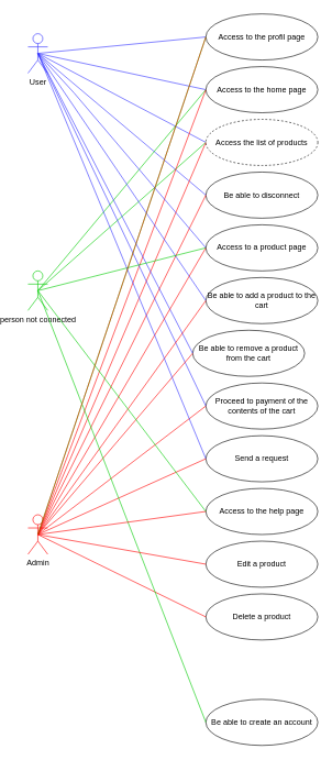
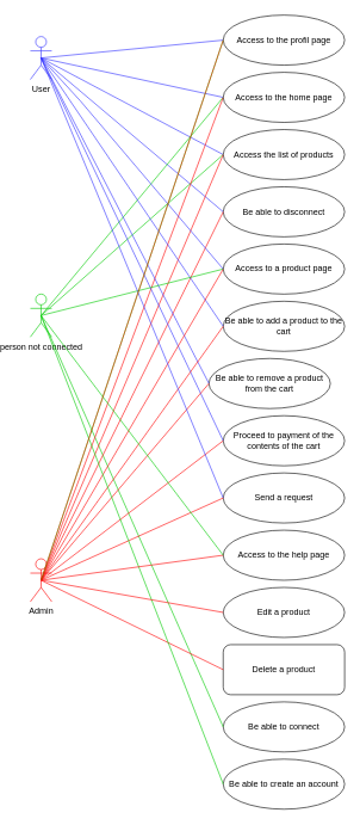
  <mxCell id="0" />
  <mxCell id="1" parent="0" />
  <mxCell id="2" value="User" style="shape=umlActor;verticalLabelPosition=bottom;verticalAlign=top;html=1;outlineConnect=0;fillColor=#FFFFFF;strokeColor=#3333FF;" parent="1" vertex="1"><mxGeometry x="20" y="50" width="30" height="60" as="geometry" /></mxCell>
  <mxCell id="3" value="Access to the home page" style="ellipse;whiteSpace=wrap;html=1;" parent="1" vertex="1"><mxGeometry x="290" y="100" width="170" height="70" as="geometry" /></mxCell>
- <mxCell id="4" value="Access the list of products" style="ellipse;whiteSpace=wrap;html=1;dashed=1;" parent="1" vertex="1"><mxGeometry x="290" y="180" width="170" height="70" as="geometry" /></mxCell>
+ <mxCell id="4" value="Access the list of products" style="ellipse;whiteSpace=wrap;html=1;" parent="1" vertex="1"><mxGeometry x="290" y="180" width="170" height="70" as="geometry" /></mxCell>
  <mxCell id="5" value="Be able to disconnect" style="ellipse;whiteSpace=wrap;html=1;" parent="1" vertex="1"><mxGeometry x="290" y="260" width="170" height="70" as="geometry" /></mxCell>
  <mxCell id="6" value="" style="endArrow=none;html=1;rounded=0;entryX=0;entryY=0.5;entryDx=0;entryDy=0;exitX=0.5;exitY=0.5;exitDx=0;exitDy=0;exitPerimeter=0;fillColor=#f8cecc;strokeColor=#3333FF;" parent="1" source="2" target="3" edge="1"><mxGeometry width="50" height="50" relative="1" as="geometry"><mxPoint x="110" y="110" as="sourcePoint" /><mxPoint x="670" y="190" as="targetPoint" /></mxGeometry></mxCell>
  <mxCell id="7" value="" style="endArrow=none;html=1;rounded=0;entryX=0;entryY=0.5;entryDx=0;entryDy=0;exitX=0.5;exitY=0.5;exitDx=0;exitDy=0;exitPerimeter=0;fillColor=#f8cecc;strokeColor=#3333FF;" parent="1" source="2" target="4" edge="1"><mxGeometry width="50" height="50" relative="1" as="geometry"><mxPoint x="60" y="160" as="sourcePoint" /><mxPoint x="280" y="140" as="targetPoint" /></mxGeometry></mxCell>
  <mxCell id="8" value="" style="endArrow=none;html=1;rounded=0;exitX=0;exitY=0.5;exitDx=0;exitDy=0;entryX=0.5;entryY=0.5;entryDx=0;entryDy=0;entryPerimeter=0;fillColor=#f8cecc;strokeColor=#3333FF;" parent="1" source="5" target="2" edge="1"><mxGeometry width="50" height="50" relative="1" as="geometry"><mxPoint x="570" y="390" as="sourcePoint" /><mxPoint x="110" y="180" as="targetPoint" /></mxGeometry></mxCell>
  <mxCell id="9" value="person not connected" style="shape=umlActor;verticalLabelPosition=bottom;verticalAlign=top;html=1;outlineConnect=0;strokeColor=#00CC00;" parent="1" vertex="1"><mxGeometry x="20" y="410" width="30" height="60" as="geometry" /></mxCell>
+ <mxCell id="10" value="Be able to connect" style="ellipse;whiteSpace=wrap;html=1;" parent="1" vertex="1"><mxGeometry x="290" y="980" width="170" height="70" as="geometry" /></mxCell>
  <mxCell id="11" value="" style="endArrow=none;html=1;rounded=0;entryX=0;entryY=0.5;entryDx=0;entryDy=0;exitX=0.5;exitY=0.5;exitDx=0;exitDy=0;exitPerimeter=0;fillColor=#ffe6cc;strokeColor=#00CC00;" parent="1" source="9" target="3" edge="1"><mxGeometry width="50" height="50" relative="1" as="geometry"><mxPoint x="80" y="360" as="sourcePoint" /><mxPoint x="510" y="200" as="targetPoint" /></mxGeometry></mxCell>
  <mxCell id="12" value="" style="endArrow=none;html=1;rounded=0;entryX=0;entryY=0.5;entryDx=0;entryDy=0;exitX=0.5;exitY=0.5;exitDx=0;exitDy=0;exitPerimeter=0;fillColor=#ffe6cc;strokeColor=#00CC00;" parent="1" source="9" target="4" edge="1"><mxGeometry width="50" height="50" relative="1" as="geometry"><mxPoint x="80" y="370" as="sourcePoint" /><mxPoint x="670" y="390" as="targetPoint" /></mxGeometry></mxCell>
+ <mxCell id="13" value="" style="endArrow=none;html=1;rounded=0;exitX=0.5;exitY=0.5;exitDx=0;exitDy=0;exitPerimeter=0;entryX=0;entryY=0.5;entryDx=0;entryDy=0;fillColor=#ffe6cc;strokeColor=#00CC00;" parent="1" source="9" target="10" edge="1"><mxGeometry width="50" height="50" relative="1" as="geometry"><mxPoint x="80" y="390" as="sourcePoint" /><mxPoint x="670" y="390" as="targetPoint" /></mxGeometry></mxCell>
  <mxCell id="14" value="Admin" style="shape=umlActor;verticalLabelPosition=bottom;verticalAlign=top;html=1;outlineConnect=0;strokeColor=#FF0000;" parent="1" vertex="1"><mxGeometry x="20" y="780" width="30" height="60" as="geometry" /></mxCell>
  <mxCell id="15" value="" style="endArrow=none;html=1;rounded=0;exitX=0.5;exitY=0.5;exitDx=0;exitDy=0;exitPerimeter=0;strokeColor=#FF0000;" parent="1" source="14" edge="1"><mxGeometry width="50" height="50" relative="1" as="geometry"><mxPoint x="620" y="440" as="sourcePoint" /><mxPoint x="290" y="135" as="targetPoint" /></mxGeometry></mxCell>
  <mxCell id="16" value="" style="endArrow=none;html=1;rounded=0;exitX=0;exitY=0.5;exitDx=0;exitDy=0;entryX=0.5;entryY=0.5;entryDx=0;entryDy=0;entryPerimeter=0;strokeColor=#FF0000;" parent="1" source="4" target="14" edge="1"><mxGeometry width="50" height="50" relative="1" as="geometry"><mxPoint x="620" y="440" as="sourcePoint" /><mxPoint x="670" y="390" as="targetPoint" /></mxGeometry></mxCell>
  <mxCell id="17" value="" style="endArrow=none;html=1;rounded=0;exitX=0;exitY=0.5;exitDx=0;exitDy=0;entryX=0.5;entryY=0.5;entryDx=0;entryDy=0;entryPerimeter=0;strokeColor=#FF0000;" parent="1" source="5" target="14" edge="1"><mxGeometry width="50" height="50" relative="1" as="geometry"><mxPoint x="620" y="440" as="sourcePoint" /><mxPoint x="670" y="390" as="targetPoint" /></mxGeometry></mxCell>
  <mxCell id="18" value="Be able to add a product to the cart" style="ellipse;whiteSpace=wrap;html=1;" parent="1" vertex="1"><mxGeometry x="290" y="420" width="170" height="70" as="geometry" /></mxCell>
  <mxCell id="19" value="Be able to remove a product from the cart" style="ellipse;whiteSpace=wrap;html=1;" parent="1" vertex="1"><mxGeometry x="270" y="500" width="170" height="70" as="geometry" /></mxCell>
  <mxCell id="20" value="" style="endArrow=none;html=1;rounded=0;exitX=0;exitY=0.5;exitDx=0;exitDy=0;entryX=0.5;entryY=0.5;entryDx=0;entryDy=0;entryPerimeter=0;fillColor=#f8cecc;strokeColor=#3333FF;" parent="1" source="18" target="2" edge="1"><mxGeometry width="50" height="50" relative="1" as="geometry"><mxPoint x="340" y="420" as="sourcePoint" /><mxPoint x="40" y="250" as="targetPoint" /><Array as="points" /></mxGeometry></mxCell>
  <mxCell id="21" value="" style="endArrow=none;html=1;rounded=0;exitX=0;exitY=0.5;exitDx=0;exitDy=0;entryX=0.5;entryY=0.5;entryDx=0;entryDy=0;entryPerimeter=0;fillColor=#f8cecc;strokeColor=#3333FF;" parent="1" source="19" target="2" edge="1"><mxGeometry width="50" height="50" relative="1" as="geometry"><mxPoint x="370" y="370" as="sourcePoint" /><mxPoint x="420" y="320" as="targetPoint" /></mxGeometry></mxCell>
  <mxCell id="22" value="Proceed to payment of the contents of the cart" style="ellipse;whiteSpace=wrap;html=1;" parent="1" vertex="1"><mxGeometry x="290" y="580" width="170" height="70" as="geometry" /></mxCell>
  <mxCell id="23" value="" style="endArrow=none;html=1;rounded=0;entryX=0;entryY=0.5;entryDx=0;entryDy=0;exitX=0.5;exitY=0.5;exitDx=0;exitDy=0;exitPerimeter=0;fillColor=#f8cecc;strokeColor=#3333FF;" parent="1" source="2" target="22" edge="1"><mxGeometry width="50" height="50" relative="1" as="geometry"><mxPoint x="60" y="160" as="sourcePoint" /><mxPoint x="420" y="320" as="targetPoint" /></mxGeometry></mxCell>
- <mxCell id="24" value="Delete a product" style="ellipse;whiteSpace=wrap;html=1;" parent="1" vertex="1"><mxGeometry x="290" y="900" width="170" height="70" as="geometry" /></mxCell>
+ <mxCell id="24" value="Delete a product" style="whiteSpace=wrap;html=1;rounded=1;" parent="1" vertex="1"><mxGeometry x="290" y="900" width="170" height="70" as="geometry" /></mxCell>
  <mxCell id="25" value="" style="endArrow=none;html=1;rounded=0;exitX=0.5;exitY=0.5;exitDx=0;exitDy=0;exitPerimeter=0;entryX=0;entryY=0.5;entryDx=0;entryDy=0;strokeColor=#FF0000;" parent="1" source="14" target="24" edge="1"><mxGeometry width="50" height="50" relative="1" as="geometry"><mxPoint x="670" y="380" as="sourcePoint" /><mxPoint x="470" y="705" as="targetPoint" /></mxGeometry></mxCell>
  <mxCell id="26" value="" style="endArrow=none;html=1;rounded=0;entryX=0;entryY=0.5;entryDx=0;entryDy=0;exitX=0.5;exitY=0.5;exitDx=0;exitDy=0;exitPerimeter=0;strokeColor=#FF0000;" parent="1" source="14" target="22" edge="1"><mxGeometry width="50" height="50" relative="1" as="geometry"><mxPoint x="735" y="305" as="sourcePoint" /><mxPoint x="470" y="858" as="targetPoint" /></mxGeometry></mxCell>
  <mxCell id="27" value="" style="endArrow=none;html=1;rounded=0;entryX=0;entryY=0.5;entryDx=0;entryDy=0;exitX=0.5;exitY=0.5;exitDx=0;exitDy=0;exitPerimeter=0;strokeColor=#FF0000;" parent="1" source="14" target="19" edge="1"><mxGeometry width="50" height="50" relative="1" as="geometry"><mxPoint x="735" y="305" as="sourcePoint" /><mxPoint x="470" y="625" as="targetPoint" /></mxGeometry></mxCell>
  <mxCell id="28" value="" style="endArrow=none;html=1;rounded=0;exitX=0.5;exitY=0.5;exitDx=0;exitDy=0;exitPerimeter=0;entryX=0;entryY=0.5;entryDx=0;entryDy=0;strokeColor=#FF0000;" parent="1" source="14" target="18" edge="1"><mxGeometry width="50" height="50" relative="1" as="geometry"><mxPoint x="745" y="315" as="sourcePoint" /><mxPoint x="480" y="635" as="targetPoint" /></mxGeometry></mxCell>
  <mxCell id="29" value="Access to a product page" style="ellipse;whiteSpace=wrap;html=1;" parent="1" vertex="1"><mxGeometry x="290" y="340" width="170" height="70" as="geometry" /></mxCell>
  <mxCell id="30" value="" style="endArrow=none;html=1;rounded=0;exitX=0.5;exitY=0.5;exitDx=0;exitDy=0;exitPerimeter=0;entryX=0;entryY=0.5;entryDx=0;entryDy=0;fillColor=#ffe6cc;strokeColor=#00CC00;" parent="1" source="9" target="29" edge="1"><mxGeometry width="50" height="50" relative="1" as="geometry"><mxPoint x="360" y="490" as="sourcePoint" /><mxPoint x="410" y="440" as="targetPoint" /></mxGeometry></mxCell>
  <mxCell id="31" value="" style="endArrow=none;html=1;rounded=0;exitX=0.5;exitY=0.5;exitDx=0;exitDy=0;exitPerimeter=0;entryX=0;entryY=0.5;entryDx=0;entryDy=0;fillColor=#f8cecc;strokeColor=#3333FF;" parent="1" source="2" target="29" edge="1"><mxGeometry width="50" height="50" relative="1" as="geometry"><mxPoint x="65" y="395" as="sourcePoint" /><mxPoint x="300.244" y="387.649" as="targetPoint" /><Array as="points"><mxPoint x="90" y="140" /></Array></mxGeometry></mxCell>
  <mxCell id="32" value="" style="endArrow=none;html=1;rounded=0;entryX=0.5;entryY=0.5;entryDx=0;entryDy=0;entryPerimeter=0;exitX=0;exitY=0.5;exitDx=0;exitDy=0;strokeColor=#FF0000;" parent="1" source="29" target="14" edge="1"><mxGeometry width="50" height="50" relative="1" as="geometry"><mxPoint x="470" y="305" as="sourcePoint" /><mxPoint x="735" y="305" as="targetPoint" /></mxGeometry></mxCell>
  <mxCell id="33" value="Send a request" style="ellipse;whiteSpace=wrap;html=1;" parent="1" vertex="1"><mxGeometry x="290" y="660" width="170" height="70" as="geometry" /></mxCell>
  <mxCell id="34" value="" style="endArrow=none;html=1;rounded=0;exitX=0.5;exitY=0.5;exitDx=0;exitDy=0;exitPerimeter=0;entryX=0;entryY=0.5;entryDx=0;entryDy=0;fillColor=#f8cecc;strokeColor=#3333FF;" parent="1" source="2" target="33" edge="1"><mxGeometry width="50" height="50" relative="1" as="geometry"><mxPoint x="65" y="170" as="sourcePoint" /><mxPoint x="300" y="625" as="targetPoint" /><Array as="points" /></mxGeometry></mxCell>
  <mxCell id="35" value="" style="endArrow=none;html=1;rounded=0;entryX=0;entryY=0.5;entryDx=0;entryDy=0;exitX=0.5;exitY=0.5;exitDx=0;exitDy=0;exitPerimeter=0;strokeColor=#FF0000;" parent="1" source="14" target="33" edge="1"><mxGeometry width="50" height="50" relative="1" as="geometry"><mxPoint x="735" y="305" as="sourcePoint" /><mxPoint x="470" y="625" as="targetPoint" /></mxGeometry></mxCell>
  <mxCell id="36" value="Be able to create an account" style="ellipse;whiteSpace=wrap;html=1;" parent="1" vertex="1"><mxGeometry x="290" y="1060" width="170" height="70" as="geometry" /></mxCell>
  <mxCell id="37" value="" style="endArrow=none;html=1;rounded=0;exitX=0.5;exitY=0.5;exitDx=0;exitDy=0;exitPerimeter=0;entryX=0;entryY=0.5;entryDx=0;entryDy=0;fillColor=#ffe6cc;strokeColor=#00CC00;" parent="1" source="9" target="36" edge="1"><mxGeometry width="50" height="50" relative="1" as="geometry"><mxPoint x="60" y="390" as="sourcePoint" /><mxPoint x="-100" y="395" as="targetPoint" /></mxGeometry></mxCell>
  <mxCell id="38" value="Access to the help page" style="ellipse;whiteSpace=wrap;html=1;" parent="1" vertex="1"><mxGeometry x="290" y="740" width="170" height="70" as="geometry" /></mxCell>
  <mxCell id="39" value="" style="endArrow=none;html=1;rounded=0;entryX=0;entryY=0.5;entryDx=0;entryDy=0;exitX=0.5;exitY=0.5;exitDx=0;exitDy=0;exitPerimeter=0;strokeColor=#FF0000;" parent="1" source="14" target="38" edge="1"><mxGeometry width="50" height="50" relative="1" as="geometry"><mxPoint x="735" y="305" as="sourcePoint" /><mxPoint x="470" y="705" as="targetPoint" /></mxGeometry></mxCell>
  <mxCell id="40" value="" style="endArrow=none;html=1;rounded=0;entryX=0;entryY=0.5;entryDx=0;entryDy=0;exitX=0.5;exitY=0.5;exitDx=0;exitDy=0;exitPerimeter=0;fillColor=#ffe6cc;strokeColor=#00CC00;" parent="1" source="9" target="38" edge="1"><mxGeometry width="50" height="50" relative="1" as="geometry"><mxPoint x="50" y="380" as="sourcePoint" /><mxPoint x="480" y="715" as="targetPoint" /></mxGeometry></mxCell>
  <mxCell id="41" value="Edit a product" style="ellipse;whiteSpace=wrap;html=1;" parent="1" vertex="1"><mxGeometry x="290" y="820" width="170" height="70" as="geometry" /></mxCell>
  <mxCell id="42" value="" style="endArrow=none;html=1;rounded=0;exitX=0.5;exitY=0.5;exitDx=0;exitDy=0;exitPerimeter=0;entryX=0;entryY=0.5;entryDx=0;entryDy=0;strokeColor=#FF0000;" parent="1" source="14" target="41" edge="1"><mxGeometry width="50" height="50" relative="1" as="geometry"><mxPoint x="735" y="305" as="sourcePoint" /><mxPoint x="870" y="305" as="targetPoint" /></mxGeometry></mxCell>
  <mxCell id="43" value="Access to the profil page" style="ellipse;whiteSpace=wrap;html=1;" parent="1" vertex="1"><mxGeometry x="290" y="20" width="170" height="70" as="geometry" /></mxCell>
  <mxCell id="44" value="" style="endArrow=none;html=1;rounded=0;exitX=0.5;exitY=0.5;exitDx=0;exitDy=0;exitPerimeter=0;entryX=0;entryY=0.5;entryDx=0;entryDy=0;fillColor=#f8cecc;strokeColor=#3333FF;" parent="1" source="2" target="43" edge="1"><mxGeometry width="50" height="50" relative="1" as="geometry"><mxPoint x="65" y="170" as="sourcePoint" /><mxPoint x="300" y="145" as="targetPoint" /></mxGeometry></mxCell>
  <mxCell id="45" value="" style="endArrow=none;html=1;rounded=0;exitX=0.5;exitY=0.5;exitDx=0;exitDy=0;exitPerimeter=0;entryX=0;entryY=0.5;entryDx=0;entryDy=0;strokeColor=#00FF00;" parent="1" source="14" target="43" edge="1"><mxGeometry width="50" height="50" relative="1" as="geometry"><mxPoint x="735" y="305" as="sourcePoint" /><mxPoint x="470" y="145" as="targetPoint" /></mxGeometry></mxCell>
  <mxCell id="46" value="" style="endArrow=none;html=1;rounded=0;exitX=0.5;exitY=0.5;exitDx=0;exitDy=0;exitPerimeter=0;entryX=0;entryY=0.5;entryDx=0;entryDy=0;strokeColor=#FF0000;" parent="1" edge="1"><mxGeometry width="50" height="50" relative="1" as="geometry"><mxPoint x="35" y="810" as="sourcePoint" /><mxPoint x="290" y="55" as="targetPoint" /></mxGeometry></mxCell>
